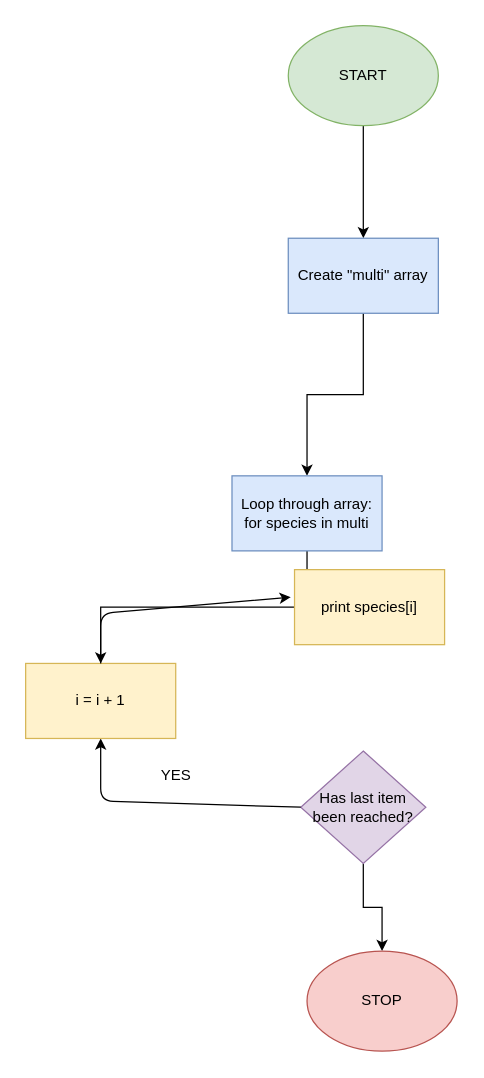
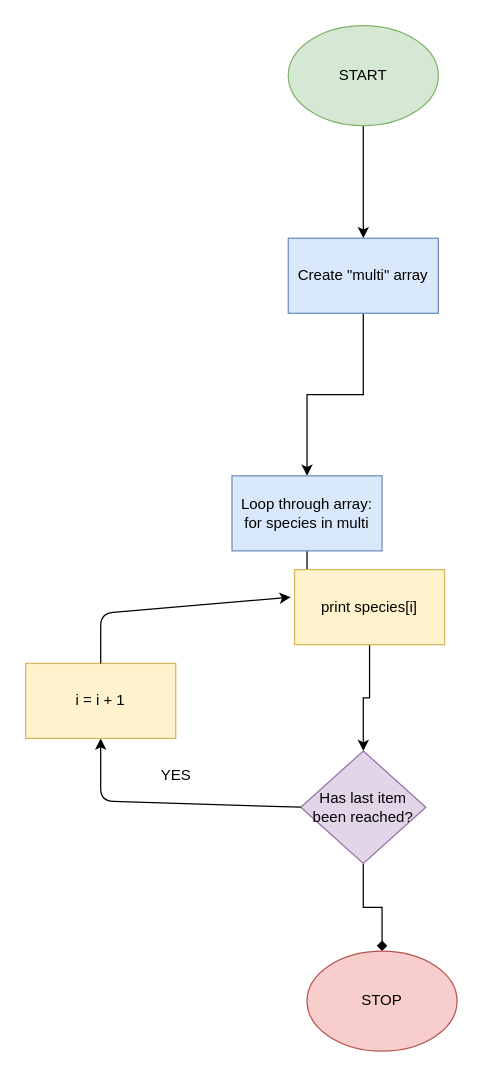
  <mxCell id="0" />
  <mxCell id="1" parent="0" />
  <mxCell id="2" value="" style="edgeStyle=orthogonalEdgeStyle;rounded=0;orthogonalLoop=1;jettySize=auto;html=1;" edge="1" parent="1" source="3" target="5"><mxGeometry relative="1" as="geometry" /></mxCell>
  <mxCell id="3" value="START" style="ellipse;whiteSpace=wrap;html=1;fillColor=#d5e8d4;strokeColor=#82b366;" vertex="1" parent="1"><mxGeometry x="230" y="20" width="120" height="80" as="geometry" /></mxCell>
  <mxCell id="4" value="" style="edgeStyle=orthogonalEdgeStyle;rounded=0;orthogonalLoop=1;jettySize=auto;html=1;" edge="1" parent="1" source="5" target="7"><mxGeometry relative="1" as="geometry" /></mxCell>
  <mxCell id="5" value="Create &quot;multi&quot; array" style="whiteSpace=wrap;html=1;fillColor=#dae8fc;strokeColor=#6c8ebf;" vertex="1" parent="1"><mxGeometry x="230" y="190" width="120" height="60" as="geometry" /></mxCell>
  <mxCell id="6" value="" style="edgeStyle=orthogonalEdgeStyle;rounded=0;orthogonalLoop=1;jettySize=auto;html=1;" edge="1" parent="1" source="7" target="9"><mxGeometry relative="1" as="geometry" /></mxCell>
  <mxCell id="7" value="Loop through array:&lt;br&gt;for species in multi" style="whiteSpace=wrap;html=1;fillColor=#dae8fc;strokeColor=#6c8ebf;" vertex="1" parent="1"><mxGeometry x="185" y="380" width="120" height="60" as="geometry" /></mxCell>
- <mxCell id="8" value="" style="edgeStyle=orthogonalEdgeStyle;rounded=0;orthogonalLoop=1;jettySize=auto;html=1;" edge="1" parent="1" source="9" target="15"><mxGeometry relative="1" as="geometry" /></mxCell>
+ <mxCell id="8" value="" style="edgeStyle=orthogonalEdgeStyle;rounded=0;orthogonalLoop=1;jettySize=auto;html=1;" edge="1" parent="1" source="9" target="11"><mxGeometry relative="1" as="geometry" /></mxCell>
  <mxCell id="9" value="print species[i]" style="whiteSpace=wrap;html=1;fillColor=#fff2cc;strokeColor=#d6b656;" vertex="1" parent="1"><mxGeometry x="235" y="455" width="120" height="60" as="geometry" /></mxCell>
- <mxCell id="10" value="" style="edgeStyle=orthogonalEdgeStyle;rounded=0;orthogonalLoop=1;jettySize=auto;html=1;" edge="1" parent="1" source="11" target="12"><mxGeometry relative="1" as="geometry" /></mxCell>
+ <mxCell id="10" value="" style="edgeStyle=orthogonalEdgeStyle;rounded=0;orthogonalLoop=1;jettySize=auto;html=1;endArrow=diamond;" edge="1" parent="1" source="11" target="12"><mxGeometry relative="1" as="geometry" /></mxCell>
  <mxCell id="11" value="Has last item been reached?" style="rhombus;whiteSpace=wrap;html=1;fillColor=#e1d5e7;strokeColor=#9673a6;" vertex="1" parent="1"><mxGeometry x="240" y="600" width="100" height="90" as="geometry" /></mxCell>
  <mxCell id="12" value="STOP" style="ellipse;whiteSpace=wrap;html=1;fillColor=#f8cecc;strokeColor=#b85450;" vertex="1" parent="1"><mxGeometry x="245" y="760" width="120" height="80" as="geometry" /></mxCell>
  <mxCell id="13" value="" style="endArrow=classic;html=1;exitX=0;exitY=0.5;exitDx=0;exitDy=0;" edge="1" parent="1" source="11" target="15"><mxGeometry width="50" height="50" relative="1" as="geometry"><mxPoint x="20" y="650" as="sourcePoint" /><mxPoint x="80" y="550" as="targetPoint" /><Array as="points"><mxPoint x="80" y="640" /></Array></mxGeometry></mxCell>
  <mxCell id="14" value="YES" style="text;html=1;align=center;verticalAlign=middle;resizable=0;points=[];autosize=1;" vertex="1" parent="1"><mxGeometry x="120" y="610" width="40" height="20" as="geometry" /></mxCell>
  <mxCell id="15" value="i = i + 1" style="rounded=0;whiteSpace=wrap;html=1;fillColor=#fff2cc;strokeColor=#d6b656;" vertex="1" parent="1"><mxGeometry x="20" y="530" width="120" height="60" as="geometry" /></mxCell>
  <mxCell id="16" value="" style="endArrow=classic;html=1;entryX=-0.025;entryY=0.367;entryDx=0;entryDy=0;entryPerimeter=0;" edge="1" parent="1" target="9"><mxGeometry width="50" height="50" relative="1" as="geometry"><mxPoint x="80" y="530" as="sourcePoint" /><mxPoint x="130" y="480" as="targetPoint" /><Array as="points"><mxPoint x="80" y="490" /></Array></mxGeometry></mxCell>
